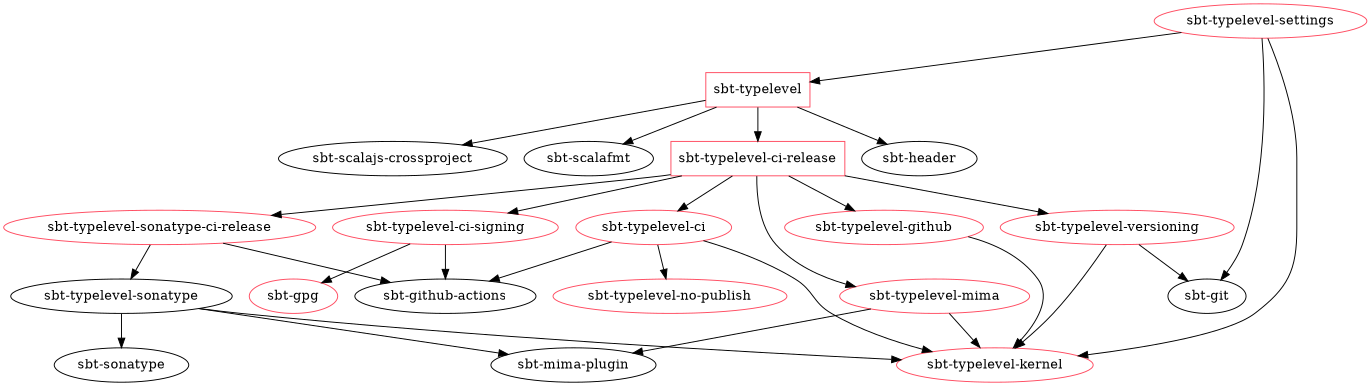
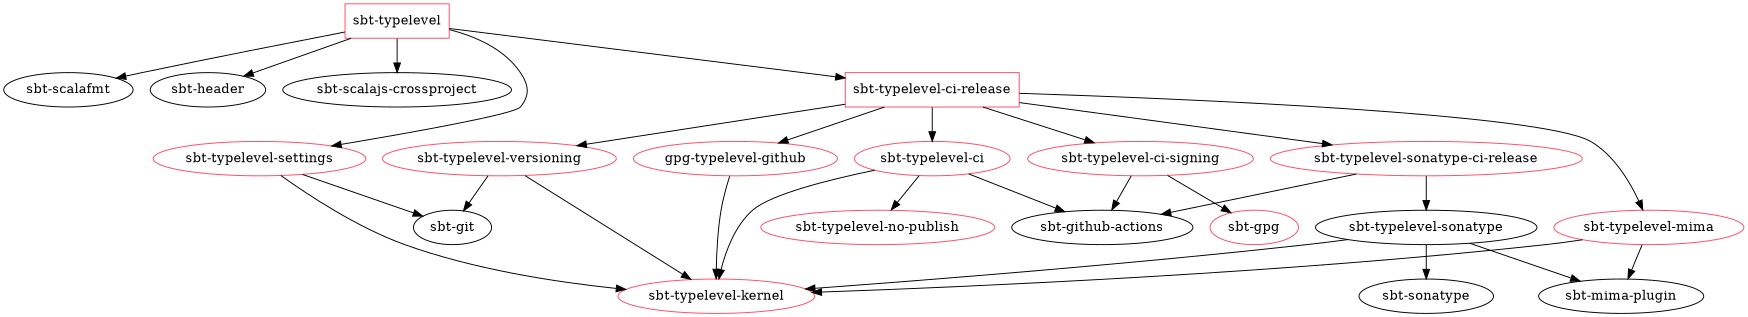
  digraph {
    node [color="#FF4C61"]
    n1 [label="sbt-scalafmt" color=""]
    n2 [label="sbt-github-actions" color=""]
    n3 [label="sbt-git" color=""]
    n4 [label="sbt-gpg"]
    n5 [label="sbt-header" color=""]
    n6 [label="sbt-mima-plugin" color=""]
    n7 [label="sbt-sonatype" color=""]
    n8 [label="sbt-scalajs-crossproject" color=""]
    n9 [label="sbt-typelevel-kernel"]
    n10 [label="sbt-typelevel-no-publish"]
    n11 [label="sbt-typelevel-settings"]
-   n12 [label="sbt-typelevel-github"]
+   n12 [label="gpg-typelevel-github"]
    n13 [label="sbt-typelevel-versioning"]
    n14 [label="sbt-typelevel-mima"]
    n15 [color=black label="sbt-typelevel-sonatype"]
    n16 [label="sbt-typelevel-ci-signing"]
    n17 [label="sbt-typelevel-sonatype-ci-release"]
    n18 [label="sbt-typelevel-ci"]
    n19 [label="sbt-typelevel-ci-release" shape=box]
    n20 [label="sbt-typelevel" shape=box]
    n11 -> n3
    n11 -> n9
    n12 -> n9
    n13 -> n3
    n13 -> n9
    n14 -> n6
    n14 -> n9
    n15 -> n6
    n15 -> n7
    n15 -> n9
    n16 -> n2
    n16 -> n4
    n17 -> n2
    n17 -> n15
    n18 -> n2
    n18 -> n9
    n18 -> n10
    n19 -> n12
    n19 -> n13
    n19 -> n14
    n19 -> n16
    n19 -> n17
    n19 -> n18
    n20 -> n1
    n20 -> n5
    n20 -> n8
-   n11 -> n20
+   n20 -> n11
    n20 -> n19
  }
